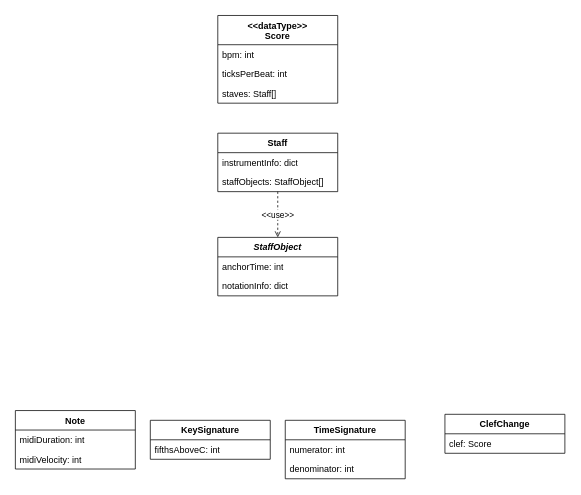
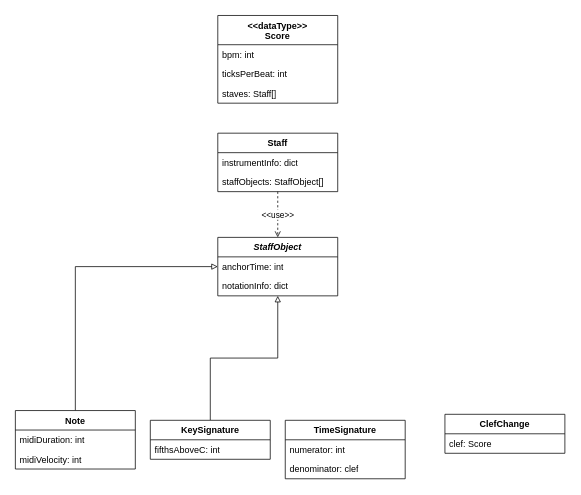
  <mxCell id="0" />
  <mxCell id="1" parent="0" />
+ <mxCell id="2" value="" style="edgeStyle=orthogonalEdgeStyle;rounded=0;orthogonalLoop=1;jettySize=auto;html=1;startArrow=block;startFill=0;endArrow=none;endFill=0;" edge="1" parent="1" source="4" target="7"><mxGeometry relative="1" as="geometry" /></mxCell>
+ <mxCell id="3" value="" style="edgeStyle=orthogonalEdgeStyle;rounded=0;orthogonalLoop=1;jettySize=auto;html=1;startArrow=block;startFill=0;endArrow=none;endFill=0;" edge="1" parent="1" source="4" target="13"><mxGeometry relative="1" as="geometry" /></mxCell>
  <mxCell id="4" value="&lt;i&gt;StaffObject&lt;/i&gt;" style="swimlane;fontStyle=1;align=center;verticalAlign=top;childLayout=stackLayout;horizontal=1;startSize=26;horizontalStack=0;resizeParent=1;resizeParentMax=0;resizeLast=0;collapsible=1;marginBottom=0;whiteSpace=wrap;html=1;" vertex="1" parent="1"><mxGeometry x="290" y="316" width="160" height="78" as="geometry"><mxRectangle x="330" y="100" width="100" height="30" as="alternateBounds" /></mxGeometry></mxCell>
  <mxCell id="5" value="anchorTime: int" style="text;strokeColor=none;fillColor=none;align=left;verticalAlign=top;spacingLeft=4;spacingRight=4;overflow=hidden;rotatable=0;points=[[0,0.5],[1,0.5]];portConstraint=eastwest;whiteSpace=wrap;html=1;" vertex="1" parent="4"><mxGeometry y="26" width="160" height="26" as="geometry" /></mxCell>
  <mxCell id="6" value="notationInfo: dict" style="text;strokeColor=none;fillColor=none;align=left;verticalAlign=top;spacingLeft=4;spacingRight=4;overflow=hidden;rotatable=0;points=[[0,0.5],[1,0.5]];portConstraint=eastwest;whiteSpace=wrap;html=1;" vertex="1" parent="4"><mxGeometry y="52" width="160" height="26" as="geometry" /></mxCell>
  <mxCell id="7" value="Note" style="swimlane;fontStyle=1;align=center;verticalAlign=top;childLayout=stackLayout;horizontal=1;startSize=26;horizontalStack=0;resizeParent=1;resizeParentMax=0;resizeLast=0;collapsible=1;marginBottom=0;whiteSpace=wrap;html=1;" vertex="1" parent="1"><mxGeometry x="20" y="547" width="160" height="78" as="geometry" /></mxCell>
  <mxCell id="8" value="midiDuration: int" style="text;strokeColor=none;fillColor=none;align=left;verticalAlign=top;spacingLeft=4;spacingRight=4;overflow=hidden;rotatable=0;points=[[0,0.5],[1,0.5]];portConstraint=eastwest;whiteSpace=wrap;html=1;" vertex="1" parent="7"><mxGeometry y="26" width="160" height="26" as="geometry" /></mxCell>
  <mxCell id="9" value="midiVelocity: int" style="text;strokeColor=none;fillColor=none;align=left;verticalAlign=top;spacingLeft=4;spacingRight=4;overflow=hidden;rotatable=0;points=[[0,0.5],[1,0.5]];portConstraint=eastwest;whiteSpace=wrap;html=1;" vertex="1" parent="7"><mxGeometry y="52" width="160" height="26" as="geometry" /></mxCell>
  <mxCell id="10" value="TimeSignature" style="swimlane;fontStyle=1;align=center;verticalAlign=top;childLayout=stackLayout;horizontal=1;startSize=26;horizontalStack=0;resizeParent=1;resizeParentMax=0;resizeLast=0;collapsible=1;marginBottom=0;whiteSpace=wrap;html=1;" vertex="1" parent="1"><mxGeometry x="380" y="560" width="160" height="78" as="geometry" /></mxCell>
  <mxCell id="11" value="numerator: int" style="text;strokeColor=none;fillColor=none;align=left;verticalAlign=top;spacingLeft=4;spacingRight=4;overflow=hidden;rotatable=0;points=[[0,0.5],[1,0.5]];portConstraint=eastwest;whiteSpace=wrap;html=1;" vertex="1" parent="10"><mxGeometry y="26" width="160" height="26" as="geometry" /></mxCell>
- <mxCell id="12" value="denominator: int" style="text;strokeColor=none;fillColor=none;align=left;verticalAlign=top;spacingLeft=4;spacingRight=4;overflow=hidden;rotatable=0;points=[[0,0.5],[1,0.5]];portConstraint=eastwest;whiteSpace=wrap;html=1;" vertex="1" parent="10"><mxGeometry y="52" width="160" height="26" as="geometry" /></mxCell>
+ <mxCell id="12" value="denominator: clef" style="text;strokeColor=none;fillColor=none;align=left;verticalAlign=top;spacingLeft=4;spacingRight=4;overflow=hidden;rotatable=0;points=[[0,0.5],[1,0.5]];portConstraint=eastwest;whiteSpace=wrap;html=1;" vertex="1" parent="10"><mxGeometry y="52" width="160" height="26" as="geometry" /></mxCell>
  <mxCell id="13" value="KeySignature" style="swimlane;fontStyle=1;align=center;verticalAlign=top;childLayout=stackLayout;horizontal=1;startSize=26;horizontalStack=0;resizeParent=1;resizeParentMax=0;resizeLast=0;collapsible=1;marginBottom=0;whiteSpace=wrap;html=1;" vertex="1" parent="1"><mxGeometry x="200" y="560" width="160" height="52" as="geometry" /></mxCell>
  <mxCell id="14" value="fifthsAboveC: int" style="text;strokeColor=none;fillColor=none;align=left;verticalAlign=top;spacingLeft=4;spacingRight=4;overflow=hidden;rotatable=0;points=[[0,0.5],[1,0.5]];portConstraint=eastwest;whiteSpace=wrap;html=1;" vertex="1" parent="13"><mxGeometry y="26" width="160" height="26" as="geometry" /></mxCell>
  <mxCell id="15" value="&amp;lt;&amp;lt;use&amp;gt;&amp;gt;" style="edgeStyle=orthogonalEdgeStyle;rounded=0;orthogonalLoop=1;jettySize=auto;html=1;dashed=1;endArrow=open;endFill=0;" edge="1" parent="1" source="16" target="4"><mxGeometry relative="1" as="geometry" /></mxCell>
  <mxCell id="16" value="Staff" style="swimlane;fontStyle=1;align=center;verticalAlign=top;childLayout=stackLayout;horizontal=1;startSize=26;horizontalStack=0;resizeParent=1;resizeParentMax=0;resizeLast=0;collapsible=1;marginBottom=0;whiteSpace=wrap;html=1;" vertex="1" parent="1"><mxGeometry x="290" y="177" width="160" height="78" as="geometry"><mxRectangle x="330" y="100" width="100" height="30" as="alternateBounds" /></mxGeometry></mxCell>
  <mxCell id="17" value="instrumentInfo: dict" style="text;strokeColor=none;fillColor=none;align=left;verticalAlign=top;spacingLeft=4;spacingRight=4;overflow=hidden;rotatable=0;points=[[0,0.5],[1,0.5]];portConstraint=eastwest;whiteSpace=wrap;html=1;" vertex="1" parent="16"><mxGeometry y="26" width="160" height="26" as="geometry" /></mxCell>
  <mxCell id="18" value="staffObjects: StaffObject[]" style="text;strokeColor=none;fillColor=none;align=left;verticalAlign=top;spacingLeft=4;spacingRight=4;overflow=hidden;rotatable=0;points=[[0,0.5],[1,0.5]];portConstraint=eastwest;whiteSpace=wrap;html=1;" vertex="1" parent="16"><mxGeometry y="52" width="160" height="26" as="geometry" /></mxCell>
  <mxCell id="19" value="ClefChange" style="swimlane;fontStyle=1;align=center;verticalAlign=top;childLayout=stackLayout;horizontal=1;startSize=26;horizontalStack=0;resizeParent=1;resizeParentMax=0;resizeLast=0;collapsible=1;marginBottom=0;whiteSpace=wrap;html=1;" vertex="1" parent="1"><mxGeometry x="593" y="552" width="160" height="52" as="geometry"><mxRectangle x="330" y="100" width="100" height="30" as="alternateBounds" /></mxGeometry></mxCell>
  <mxCell id="20" value="clef: Score" style="text;strokeColor=none;fillColor=none;align=left;verticalAlign=top;spacingLeft=4;spacingRight=4;overflow=hidden;rotatable=0;points=[[0,0.5],[1,0.5]];portConstraint=eastwest;whiteSpace=wrap;html=1;" vertex="1" parent="19"><mxGeometry y="26" width="160" height="26" as="geometry" /></mxCell>
  <mxCell id="21" value="&lt;div&gt;&amp;lt;&amp;lt;dataType&amp;gt;&amp;gt;&lt;/div&gt;Score" style="swimlane;fontStyle=1;align=center;verticalAlign=top;childLayout=stackLayout;horizontal=1;startSize=39;horizontalStack=0;resizeParent=1;resizeParentMax=0;resizeLast=0;collapsible=1;marginBottom=0;whiteSpace=wrap;html=1;" vertex="1" parent="1"><mxGeometry x="290" y="20" width="160" height="117" as="geometry"><mxRectangle x="330" y="100" width="100" height="30" as="alternateBounds" /></mxGeometry></mxCell>
  <mxCell id="22" value="bpm: int" style="text;strokeColor=none;fillColor=none;align=left;verticalAlign=top;spacingLeft=4;spacingRight=4;overflow=hidden;rotatable=0;points=[[0,0.5],[1,0.5]];portConstraint=eastwest;whiteSpace=wrap;html=1;" vertex="1" parent="21"><mxGeometry y="39" width="160" height="26" as="geometry" /></mxCell>
  <mxCell id="23" value="ticksPerBeat: int" style="text;strokeColor=none;fillColor=none;align=left;verticalAlign=top;spacingLeft=4;spacingRight=4;overflow=hidden;rotatable=0;points=[[0,0.5],[1,0.5]];portConstraint=eastwest;whiteSpace=wrap;html=1;" vertex="1" parent="21"><mxGeometry y="65" width="160" height="26" as="geometry" /></mxCell>
  <mxCell id="24" value="staves: Staff[]" style="text;strokeColor=none;fillColor=none;align=left;verticalAlign=top;spacingLeft=4;spacingRight=4;overflow=hidden;rotatable=0;points=[[0,0.5],[1,0.5]];portConstraint=eastwest;whiteSpace=wrap;html=1;" vertex="1" parent="21"><mxGeometry y="91" width="160" height="26" as="geometry" /></mxCell>
